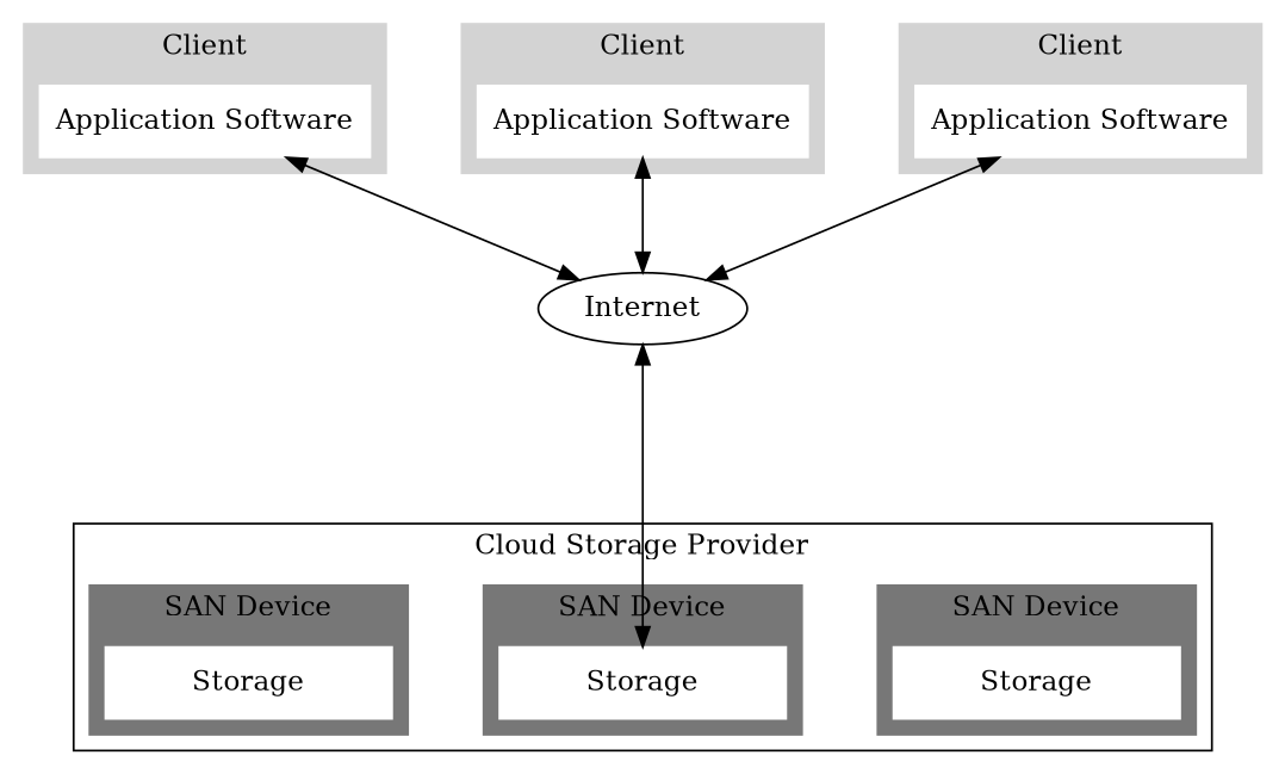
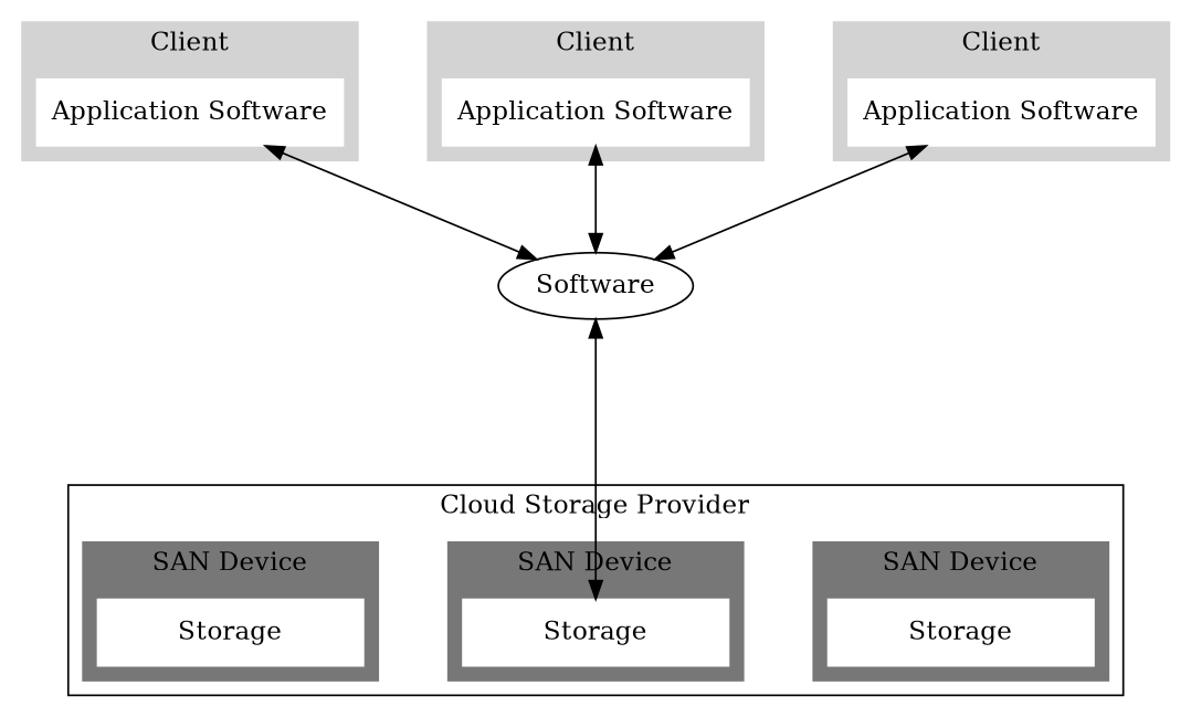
  digraph {
    compound=true
    nodesep=0.75
    ranksep="0.8 equally"
    node [color=white shape=box style=filled]
    edge [dir=both]
    n1 [label="Application Software" width=2.0]
    n2 [label="Application Software" width=2.0]
    n3 [label="Application Software" width=2.0]
    n4 [label=Storage width=2.0]
    n5 [label=Storage width=2.0]
    n6 [label=Storage width=2.0]
-   n7 [label=Internet color="" shape="" style=""]
+   n7 [label=Software color="" shape="" style=""]
    subgraph cluster_1 {
      color=lightgrey
      label=Client
      style=filled
      n1
    }
    subgraph cluster_2 {
      color=lightgrey
      label=Client
      style=filled
      n2
    }
    subgraph cluster_3 {
      color=lightgrey
      label=Client
      style=filled
      n3
    }
    subgraph cluster_4 {
      label="Cloud Storage Provider"
      subgraph cluster_5 {
        color="#777777"
        label="SAN Device"
        style=filled
        n4
      }
      subgraph cluster_6 {
        color="#777777"
        label="SAN Device"
        style=filled
        n5
      }
      subgraph cluster_7 {
        color="#777777"
        label="SAN Device"
        style=filled
        n6
      }
    }
    n1 -> n7
    n2 -> n7
    n3 -> n7
    n7 -> n5 [minlen=2]
  }
